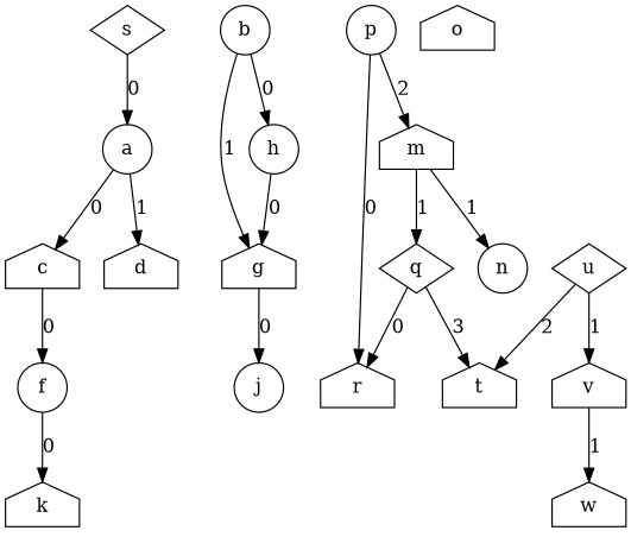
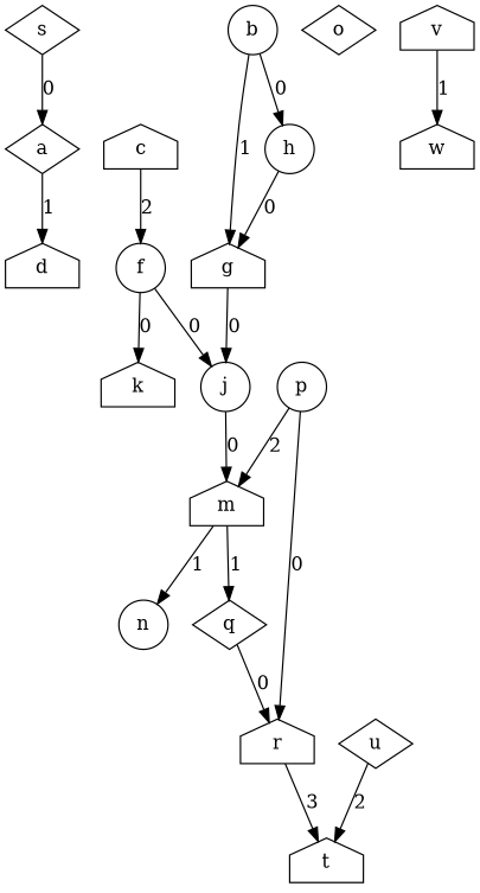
  digraph {
    node [shape=house]
-   n1 [label=a shape=circle]
+   n1 [label=a shape=diamond]
    n2 [label=c]
    n3 [label=d]
    n4 [label=b shape=circle]
    n5 [label=g]
    n6 [label=h shape=circle]
    n7 [label=f shape=circle]
    n8 [label=j shape=circle]
    n9 [label=k]
    n10 [label=q shape=diamond]
    n11 [label=r]
    n12 [label=m]
    n13 [label=n shape=circle]
    n14 [label=p shape=circle]
-   n15 [label=o]
+   n15 [label=o shape=diamond]
    n16 [label=t]
    n17 [label=s shape=diamond]
    n18 [label=u shape=diamond]
    n19 [label=v]
    n20 [label=w]
-   n1 -> n2 [label=0]
    n1 -> n3 [label=1]
-   n2 -> n7 [label=0]
+   n2 -> n7 [label=2]
    n4 -> n5 [label=1]
    n4 -> n6 [label=0]
    n5 -> n8 [label=0]
    n6 -> n5 [label=0]
+   n7 -> n8 [label=0]
    n7 -> n9 [label=0]
+   n8 -> n12 [label=0]
    n10 -> n11 [label=0]
-   n10 -> n16 [label=3]
+   n11 -> n16 [label=3]
    n12 -> n10 [label=1]
    n12 -> n13 [label=1]
    n14 -> n11 [label=0]
    n14 -> n12 [label=2]
    n17 -> n1 [label=0]
    n18 -> n16 [label=2]
-   n18 -> n19 [label=1]
    n19 -> n20 [label=1]
  }
